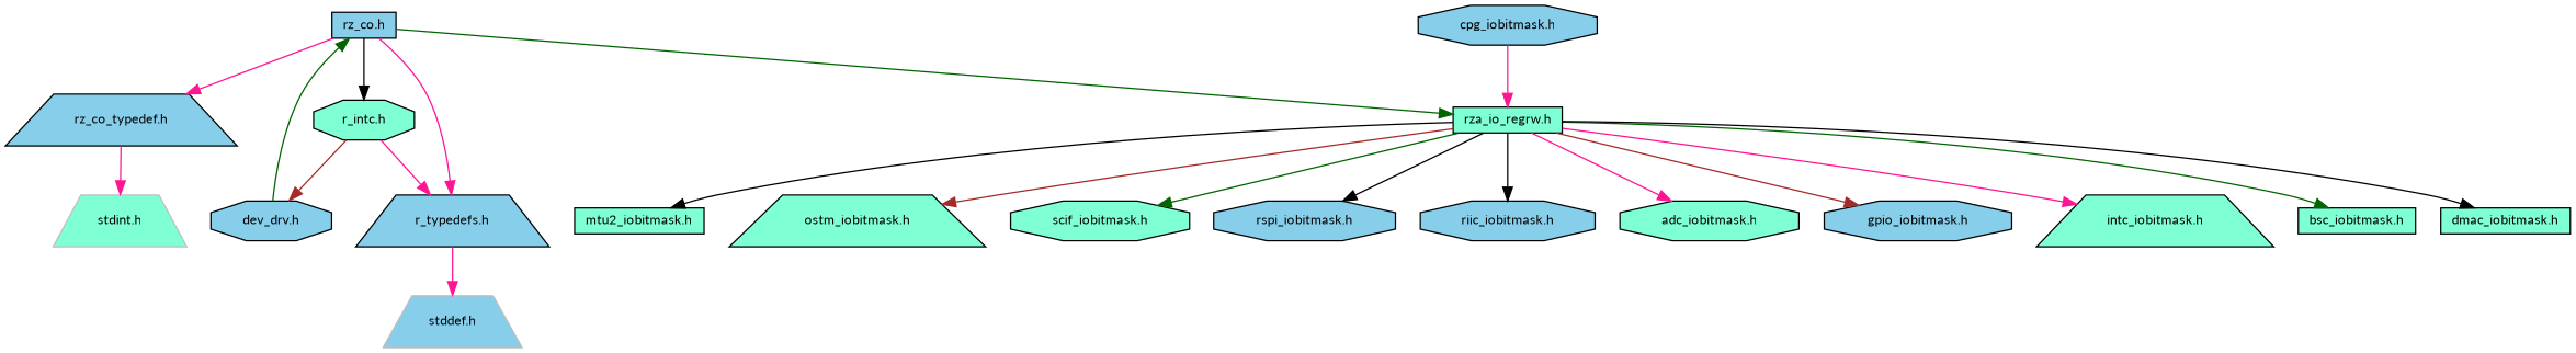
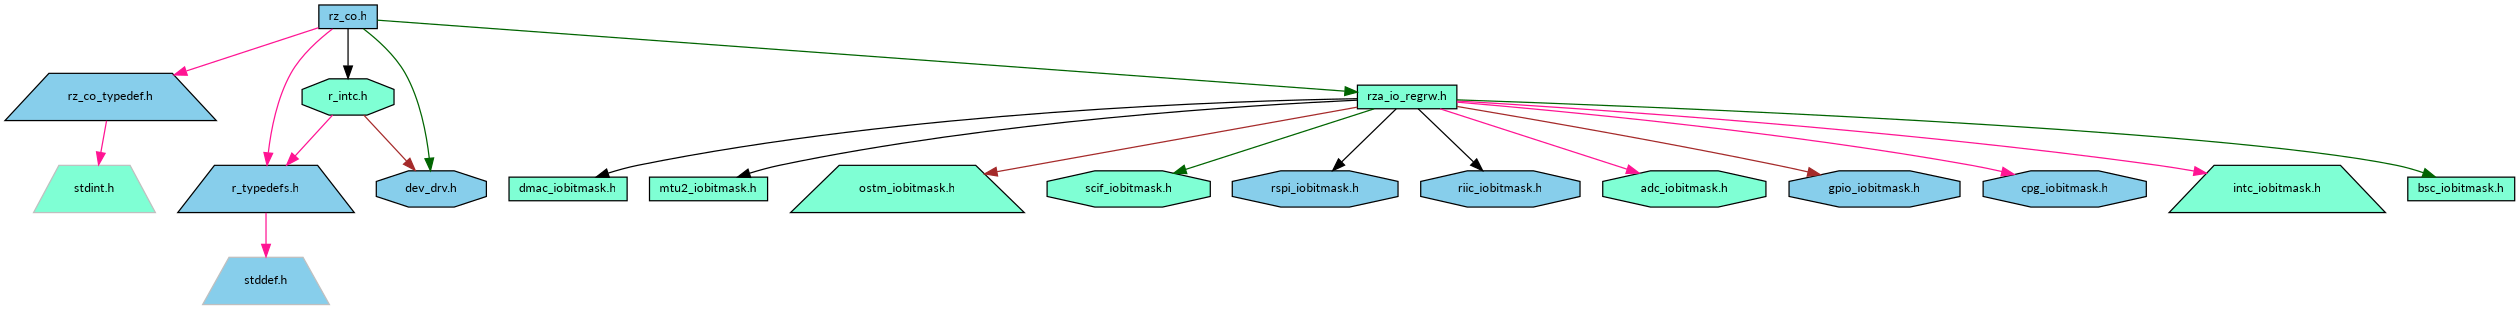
  digraph {
    fontname=Lato
    node [color=black fillcolor=aquamarine fontname=Lato fontsize=10 shape=octagon style=filled]
    edge [color=deeppink fontname=Lato fontsize=10 labelfontname=Helvetica labelfontsize=10 style=solid]
    n1 [fillcolor=skyblue fontcolor=black height=0.2 label="rz_co.h" shape=box width=0.4]
    n2 [fillcolor=skyblue height=0.2 label="r_typedefs.h" shape=trapezium width=0.4]
    n3 [fillcolor=skyblue height=0.2 label="rz_co_typedef.h" shape=trapezium width=0.4]
    n4 [fillcolor=skyblue height=0.2 label="dev_drv.h" width=0.4]
    n5 [height=0.2 label="r_intc.h" width=0.4]
    n6 [height=0.2 label="rza_io_regrw.h" shape=box width=0.4]
    n7 [color=grey75 fillcolor=skyblue height=0.2 label="stddef.h" shape=trapezium width=0.4]
    n8 [color=grey75 height=0.2 label="stdint.h" shape=trapezium width=0.4]
    n9 [fillcolor=skyblue height=0.2 label="cpg_iobitmask.h" width=0.4]
    n10 [height=0.2 label="intc_iobitmask.h" shape=trapezium width=0.4]
    n11 [height=0.2 label="bsc_iobitmask.h" shape=box width=0.4]
    n12 [height=0.2 label="dmac_iobitmask.h" shape=box width=0.4]
    n13 [height=0.2 label="mtu2_iobitmask.h" shape=box width=0.4]
    n14 [height=0.2 label="ostm_iobitmask.h" shape=trapezium width=0.4]
    n15 [height=0.2 label="scif_iobitmask.h" width=0.4]
    n16 [fillcolor=skyblue height=0.2 label="rspi_iobitmask.h" width=0.4]
    n17 [fillcolor=skyblue height=0.2 label="riic_iobitmask.h" width=0.4]
    n18 [height=0.2 label="adc_iobitmask.h" width=0.4]
    n19 [fillcolor=skyblue height=0.2 label="gpio_iobitmask.h" width=0.4]
    n1 -> n2
    n1 -> n3
-   n4 -> n1 [color=darkgreen]
+   n1 -> n4 [color=darkgreen]
    n1 -> n5 [color=black]
    n1 -> n6 [color=darkgreen]
    n2 -> n7
    n3 -> n8
    n5 -> n2
    n5 -> n4 [color=brown]
-   n9 -> n6
+   n6 -> n9
    n6 -> n10
    n6 -> n11 [color=darkgreen]
    n6 -> n12 [color=black]
    n6 -> n13 [color=black]
    n6 -> n14 [color=brown]
    n6 -> n15 [color=darkgreen]
    n6 -> n16 [color=black]
    n6 -> n17 [color=black]
    n6 -> n18
    n6 -> n19 [color=brown]
  }
